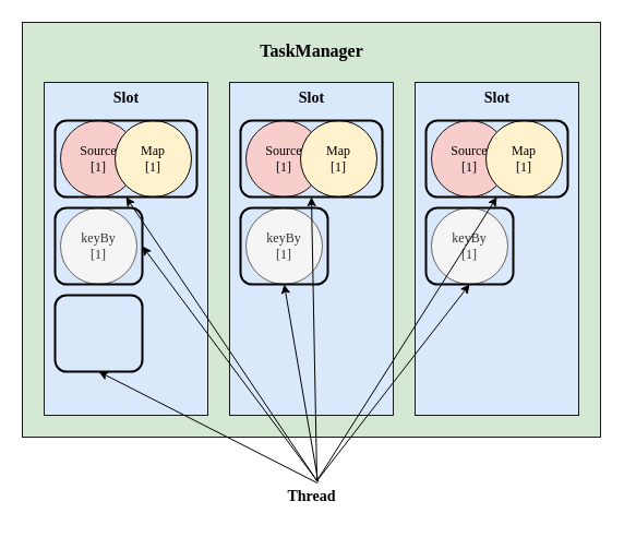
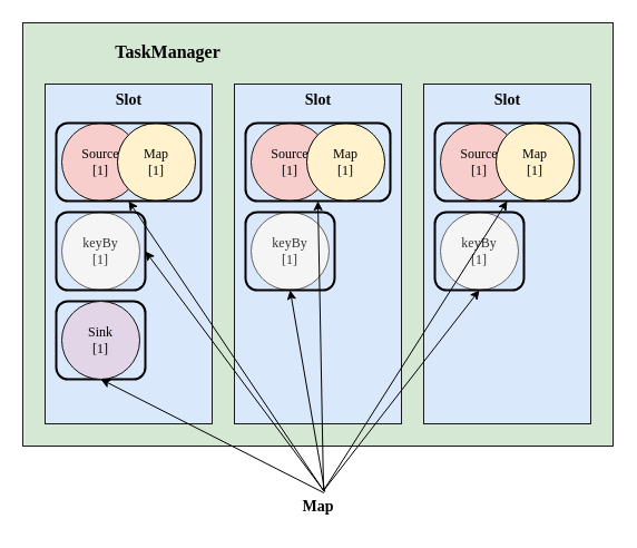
  <mxCell id="0" />
  <mxCell id="1" parent="0" />
  <mxCell id="2" value="" style="rounded=0;whiteSpace=wrap;html=1;fillColor=#d5e8d4;strokeColor=#18191b;" vertex="1" parent="1"><mxGeometry x="20" y="20" width="530" height="380" as="geometry" /></mxCell>
  <mxCell id="3" value="" style="rounded=0;whiteSpace=wrap;html=1;fillColor=#dae8fc;strokeColor=#18191b;" vertex="1" parent="1"><mxGeometry x="40" y="75" width="150" height="305" as="geometry" /></mxCell>
  <mxCell id="4" value="&lt;font style=&quot;font-size: 12px;&quot; face=&quot;Verdana&quot;&gt;Source&lt;br&gt;[1]&lt;br&gt;&lt;/font&gt;" style="ellipse;whiteSpace=wrap;html=1;aspect=fixed;fillColor=#f8cecc;strokeColor=#1c1717;" vertex="1" parent="1"><mxGeometry x="55" y="110" width="70" height="70" as="geometry" /></mxCell>
  <mxCell id="5" value="&lt;font style=&quot;font-size: 12px;&quot; face=&quot;Verdana&quot;&gt;Map&lt;br&gt;[1]&lt;br&gt;&lt;/font&gt;" style="ellipse;whiteSpace=wrap;html=1;aspect=fixed;fillColor=#fff2cc;strokeColor=#000000;" vertex="1" parent="1"><mxGeometry x="105" y="110" width="70" height="70" as="geometry" /></mxCell>
  <mxCell id="6" value="&lt;b&gt;&lt;font style=&quot;font-size: 14px;&quot; face=&quot;Verdana&quot;&gt;Slot&lt;/font&gt;&lt;/b&gt;" style="text;html=1;align=center;verticalAlign=middle;resizable=0;points=[];autosize=1;strokeColor=none;fillColor=none;" vertex="1" parent="1"><mxGeometry x="90" y="75" width="50" height="30" as="geometry" /></mxCell>
  <mxCell id="7" value="" style="rounded=1;whiteSpace=wrap;html=1;fillColor=none;strokeWidth=2;" vertex="1" parent="1"><mxGeometry x="50" y="110" width="130" height="70" as="geometry" /></mxCell>
  <mxCell id="8" value="&lt;font style=&quot;font-size: 12px;&quot; face=&quot;Verdana&quot;&gt;keyBy&lt;br&gt;[1]&lt;br&gt;&lt;/font&gt;" style="ellipse;whiteSpace=wrap;html=1;aspect=fixed;fillColor=#f5f5f5;strokeColor=#666666;fontColor=#333333;" vertex="1" parent="1"><mxGeometry x="55" y="190" width="70" height="70" as="geometry" /></mxCell>
  <mxCell id="9" value="" style="rounded=1;whiteSpace=wrap;html=1;fillColor=none;strokeWidth=2;" vertex="1" parent="1"><mxGeometry x="50" y="190" width="80" height="70" as="geometry" /></mxCell>
  <mxCell id="10" value="" style="rounded=1;whiteSpace=wrap;html=1;fillColor=none;strokeWidth=2;" vertex="1" parent="1"><mxGeometry x="50" y="270" width="80" height="70" as="geometry" /></mxCell>
+ <mxCell id="11" value="&lt;font style=&quot;font-size: 12px;&quot; face=&quot;Verdana&quot;&gt;Sink&lt;br&gt;[1]&lt;br&gt;&lt;/font&gt;" style="ellipse;whiteSpace=wrap;html=1;aspect=fixed;fillColor=#e1d5e7;strokeColor=#121112;" vertex="1" parent="1"><mxGeometry x="55" y="270" width="70" height="70" as="geometry" /></mxCell>
  <mxCell id="12" value="" style="rounded=0;whiteSpace=wrap;html=1;fillColor=#dae8fc;strokeColor=#18191b;" vertex="1" parent="1"><mxGeometry x="210" y="75" width="150" height="305" as="geometry" /></mxCell>
  <mxCell id="13" value="&lt;font style=&quot;font-size: 12px;&quot; face=&quot;Verdana&quot;&gt;Source&lt;br&gt;[1]&lt;br&gt;&lt;/font&gt;" style="ellipse;whiteSpace=wrap;html=1;aspect=fixed;fillColor=#f8cecc;strokeColor=#1c1717;" vertex="1" parent="1"><mxGeometry x="225" y="110" width="70" height="70" as="geometry" /></mxCell>
  <mxCell id="14" value="&lt;font style=&quot;font-size: 12px;&quot; face=&quot;Verdana&quot;&gt;Map&lt;br&gt;[1]&lt;br&gt;&lt;/font&gt;" style="ellipse;whiteSpace=wrap;html=1;aspect=fixed;fillColor=#fff2cc;strokeColor=#000000;" vertex="1" parent="1"><mxGeometry x="275" y="110" width="70" height="70" as="geometry" /></mxCell>
  <mxCell id="15" value="&lt;b&gt;&lt;font style=&quot;font-size: 14px;&quot; face=&quot;Verdana&quot;&gt;Slot&lt;/font&gt;&lt;/b&gt;" style="text;html=1;align=center;verticalAlign=middle;resizable=0;points=[];autosize=1;strokeColor=none;fillColor=none;" vertex="1" parent="1"><mxGeometry x="260" y="75" width="50" height="30" as="geometry" /></mxCell>
  <mxCell id="16" value="" style="rounded=1;whiteSpace=wrap;html=1;fillColor=none;strokeWidth=2;" vertex="1" parent="1"><mxGeometry x="220" y="110" width="130" height="70" as="geometry" /></mxCell>
  <mxCell id="17" value="&lt;font style=&quot;font-size: 12px;&quot; face=&quot;Verdana&quot;&gt;keyBy&lt;br&gt;[1]&lt;br&gt;&lt;/font&gt;" style="ellipse;whiteSpace=wrap;html=1;aspect=fixed;fillColor=#f5f5f5;strokeColor=#666666;fontColor=#333333;" vertex="1" parent="1"><mxGeometry x="225" y="190" width="70" height="70" as="geometry" /></mxCell>
  <mxCell id="18" value="" style="rounded=1;whiteSpace=wrap;html=1;fillColor=none;strokeWidth=2;" vertex="1" parent="1"><mxGeometry x="220" y="190" width="80" height="70" as="geometry" /></mxCell>
  <mxCell id="19" value="" style="rounded=0;whiteSpace=wrap;html=1;fillColor=#dae8fc;strokeColor=#18191b;" vertex="1" parent="1"><mxGeometry x="380" y="75" width="150" height="305" as="geometry" /></mxCell>
  <mxCell id="20" value="&lt;font style=&quot;font-size: 12px;&quot; face=&quot;Verdana&quot;&gt;Source&lt;br&gt;[1]&lt;br&gt;&lt;/font&gt;" style="ellipse;whiteSpace=wrap;html=1;aspect=fixed;fillColor=#f8cecc;strokeColor=#1c1717;" vertex="1" parent="1"><mxGeometry x="395" y="110" width="70" height="70" as="geometry" /></mxCell>
  <mxCell id="21" value="&lt;font style=&quot;font-size: 12px;&quot; face=&quot;Verdana&quot;&gt;Map&lt;br&gt;[1]&lt;br&gt;&lt;/font&gt;" style="ellipse;whiteSpace=wrap;html=1;aspect=fixed;fillColor=#fff2cc;strokeColor=#000000;" vertex="1" parent="1"><mxGeometry x="445" y="110" width="70" height="70" as="geometry" /></mxCell>
  <mxCell id="22" value="&lt;b&gt;&lt;font style=&quot;font-size: 14px;&quot; face=&quot;Verdana&quot;&gt;Slot&lt;/font&gt;&lt;/b&gt;" style="text;html=1;align=center;verticalAlign=middle;resizable=0;points=[];autosize=1;strokeColor=none;fillColor=none;" vertex="1" parent="1"><mxGeometry x="430" y="75" width="50" height="30" as="geometry" /></mxCell>
  <mxCell id="23" value="" style="rounded=1;whiteSpace=wrap;html=1;fillColor=none;strokeWidth=2;" vertex="1" parent="1"><mxGeometry x="390" y="110" width="130" height="70" as="geometry" /></mxCell>
  <mxCell id="24" value="&lt;font style=&quot;font-size: 12px;&quot; face=&quot;Verdana&quot;&gt;keyBy&lt;br&gt;[1]&lt;br&gt;&lt;/font&gt;" style="ellipse;whiteSpace=wrap;html=1;aspect=fixed;fillColor=#f5f5f5;strokeColor=#666666;fontColor=#333333;" vertex="1" parent="1"><mxGeometry x="395" y="190" width="70" height="70" as="geometry" /></mxCell>
  <mxCell id="25" value="" style="rounded=1;whiteSpace=wrap;html=1;fillColor=none;strokeWidth=2;" vertex="1" parent="1"><mxGeometry x="390" y="190" width="80" height="70" as="geometry" /></mxCell>
- <mxCell id="26" value="&lt;b&gt;&lt;font style=&quot;font-size: 16px;&quot; face=&quot;Verdana&quot;&gt;TaskManager&lt;/font&gt;&lt;/b&gt;" style="text;html=1;align=center;verticalAlign=middle;resizable=0;points=[];autosize=1;strokeColor=none;fillColor=none;" vertex="1" parent="1"><mxGeometry x="215" y="31" width="140" height="30" as="geometry" /></mxCell>
- <mxCell id="27" value="&lt;b&gt;&lt;font style=&quot;font-size: 14px;&quot; face=&quot;Verdana&quot;&gt;Thread&lt;/font&gt;&lt;/b&gt;" style="text;html=1;align=center;verticalAlign=middle;resizable=0;points=[];autosize=1;strokeColor=none;fillColor=none;" vertex="1" parent="1"><mxGeometry x="245" y="440" width="80" height="30" as="geometry" /></mxCell>
+ <mxCell id="26" value="&lt;b&gt;&lt;font style=&quot;font-size: 16px;&quot; face=&quot;Verdana&quot;&gt;TaskManager&lt;/font&gt;&lt;/b&gt;" style="text;html=1;align=center;verticalAlign=middle;resizable=0;points=[];autosize=1;strokeColor=none;fillColor=none;" vertex="1" parent="1"><mxGeometry x="80" y="31" width="140" height="30" as="geometry" /></mxCell>
+ <mxCell id="27" value="&lt;b&gt;&lt;font style=&quot;font-size: 14px;&quot; face=&quot;Verdana&quot;&gt;Map&lt;/font&gt;&lt;/b&gt;" style="text;html=1;align=center;verticalAlign=middle;resizable=0;points=[];autosize=1;strokeColor=none;fillColor=none;" vertex="1" parent="1"><mxGeometry x="245" y="440" width="80" height="30" as="geometry" /></mxCell>
  <mxCell id="28" value="" style="endArrow=classic;html=1;rounded=0;exitX=0.568;exitY=0.067;exitDx=0;exitDy=0;exitPerimeter=0;entryX=0.5;entryY=1;entryDx=0;entryDy=0;" edge="1" parent="1" source="27" target="10"><mxGeometry width="50" height="50" relative="1" as="geometry"><mxPoint x="300" y="300" as="sourcePoint" /><mxPoint x="350" y="250" as="targetPoint" /></mxGeometry></mxCell>
  <mxCell id="29" value="" style="endArrow=classic;html=1;rounded=0;exitX=0.568;exitY=0.013;exitDx=0;exitDy=0;exitPerimeter=0;entryX=1;entryY=0.5;entryDx=0;entryDy=0;" edge="1" parent="1" source="27" target="9"><mxGeometry width="50" height="50" relative="1" as="geometry"><mxPoint x="300" y="300" as="sourcePoint" /><mxPoint x="350" y="250" as="targetPoint" /></mxGeometry></mxCell>
  <mxCell id="30" value="" style="endArrow=classic;html=1;rounded=0;exitX=0.563;exitY=0;exitDx=0;exitDy=0;exitPerimeter=0;entryX=0.5;entryY=1;entryDx=0;entryDy=0;" edge="1" parent="1" source="27" target="7"><mxGeometry width="50" height="50" relative="1" as="geometry"><mxPoint x="300" y="300" as="sourcePoint" /><mxPoint x="350" y="250" as="targetPoint" /></mxGeometry></mxCell>
  <mxCell id="31" value="" style="endArrow=classic;html=1;rounded=0;exitX=0.578;exitY=0.04;exitDx=0;exitDy=0;exitPerimeter=0;entryX=0.5;entryY=1;entryDx=0;entryDy=0;" edge="1" parent="1" source="27" target="18"><mxGeometry width="50" height="50" relative="1" as="geometry"><mxPoint x="300" y="300" as="sourcePoint" /><mxPoint x="350" y="250" as="targetPoint" /></mxGeometry></mxCell>
  <mxCell id="32" value="" style="endArrow=classic;html=1;rounded=0;entryX=0.5;entryY=1;entryDx=0;entryDy=0;" edge="1" parent="1" target="16"><mxGeometry width="50" height="50" relative="1" as="geometry"><mxPoint x="290" y="439" as="sourcePoint" /><mxPoint x="350" y="250" as="targetPoint" /></mxGeometry></mxCell>
  <mxCell id="33" value="" style="endArrow=classic;html=1;rounded=0;entryX=0.5;entryY=1;entryDx=0;entryDy=0;" edge="1" parent="1" target="25"><mxGeometry width="50" height="50" relative="1" as="geometry"><mxPoint x="290" y="440" as="sourcePoint" /><mxPoint x="350" y="250" as="targetPoint" /></mxGeometry></mxCell>
  <mxCell id="34" value="" style="endArrow=classic;html=1;rounded=0;entryX=0.5;entryY=1;entryDx=0;entryDy=0;" edge="1" parent="1" target="23"><mxGeometry width="50" height="50" relative="1" as="geometry"><mxPoint x="290" y="440" as="sourcePoint" /><mxPoint x="350" y="250" as="targetPoint" /></mxGeometry></mxCell>
